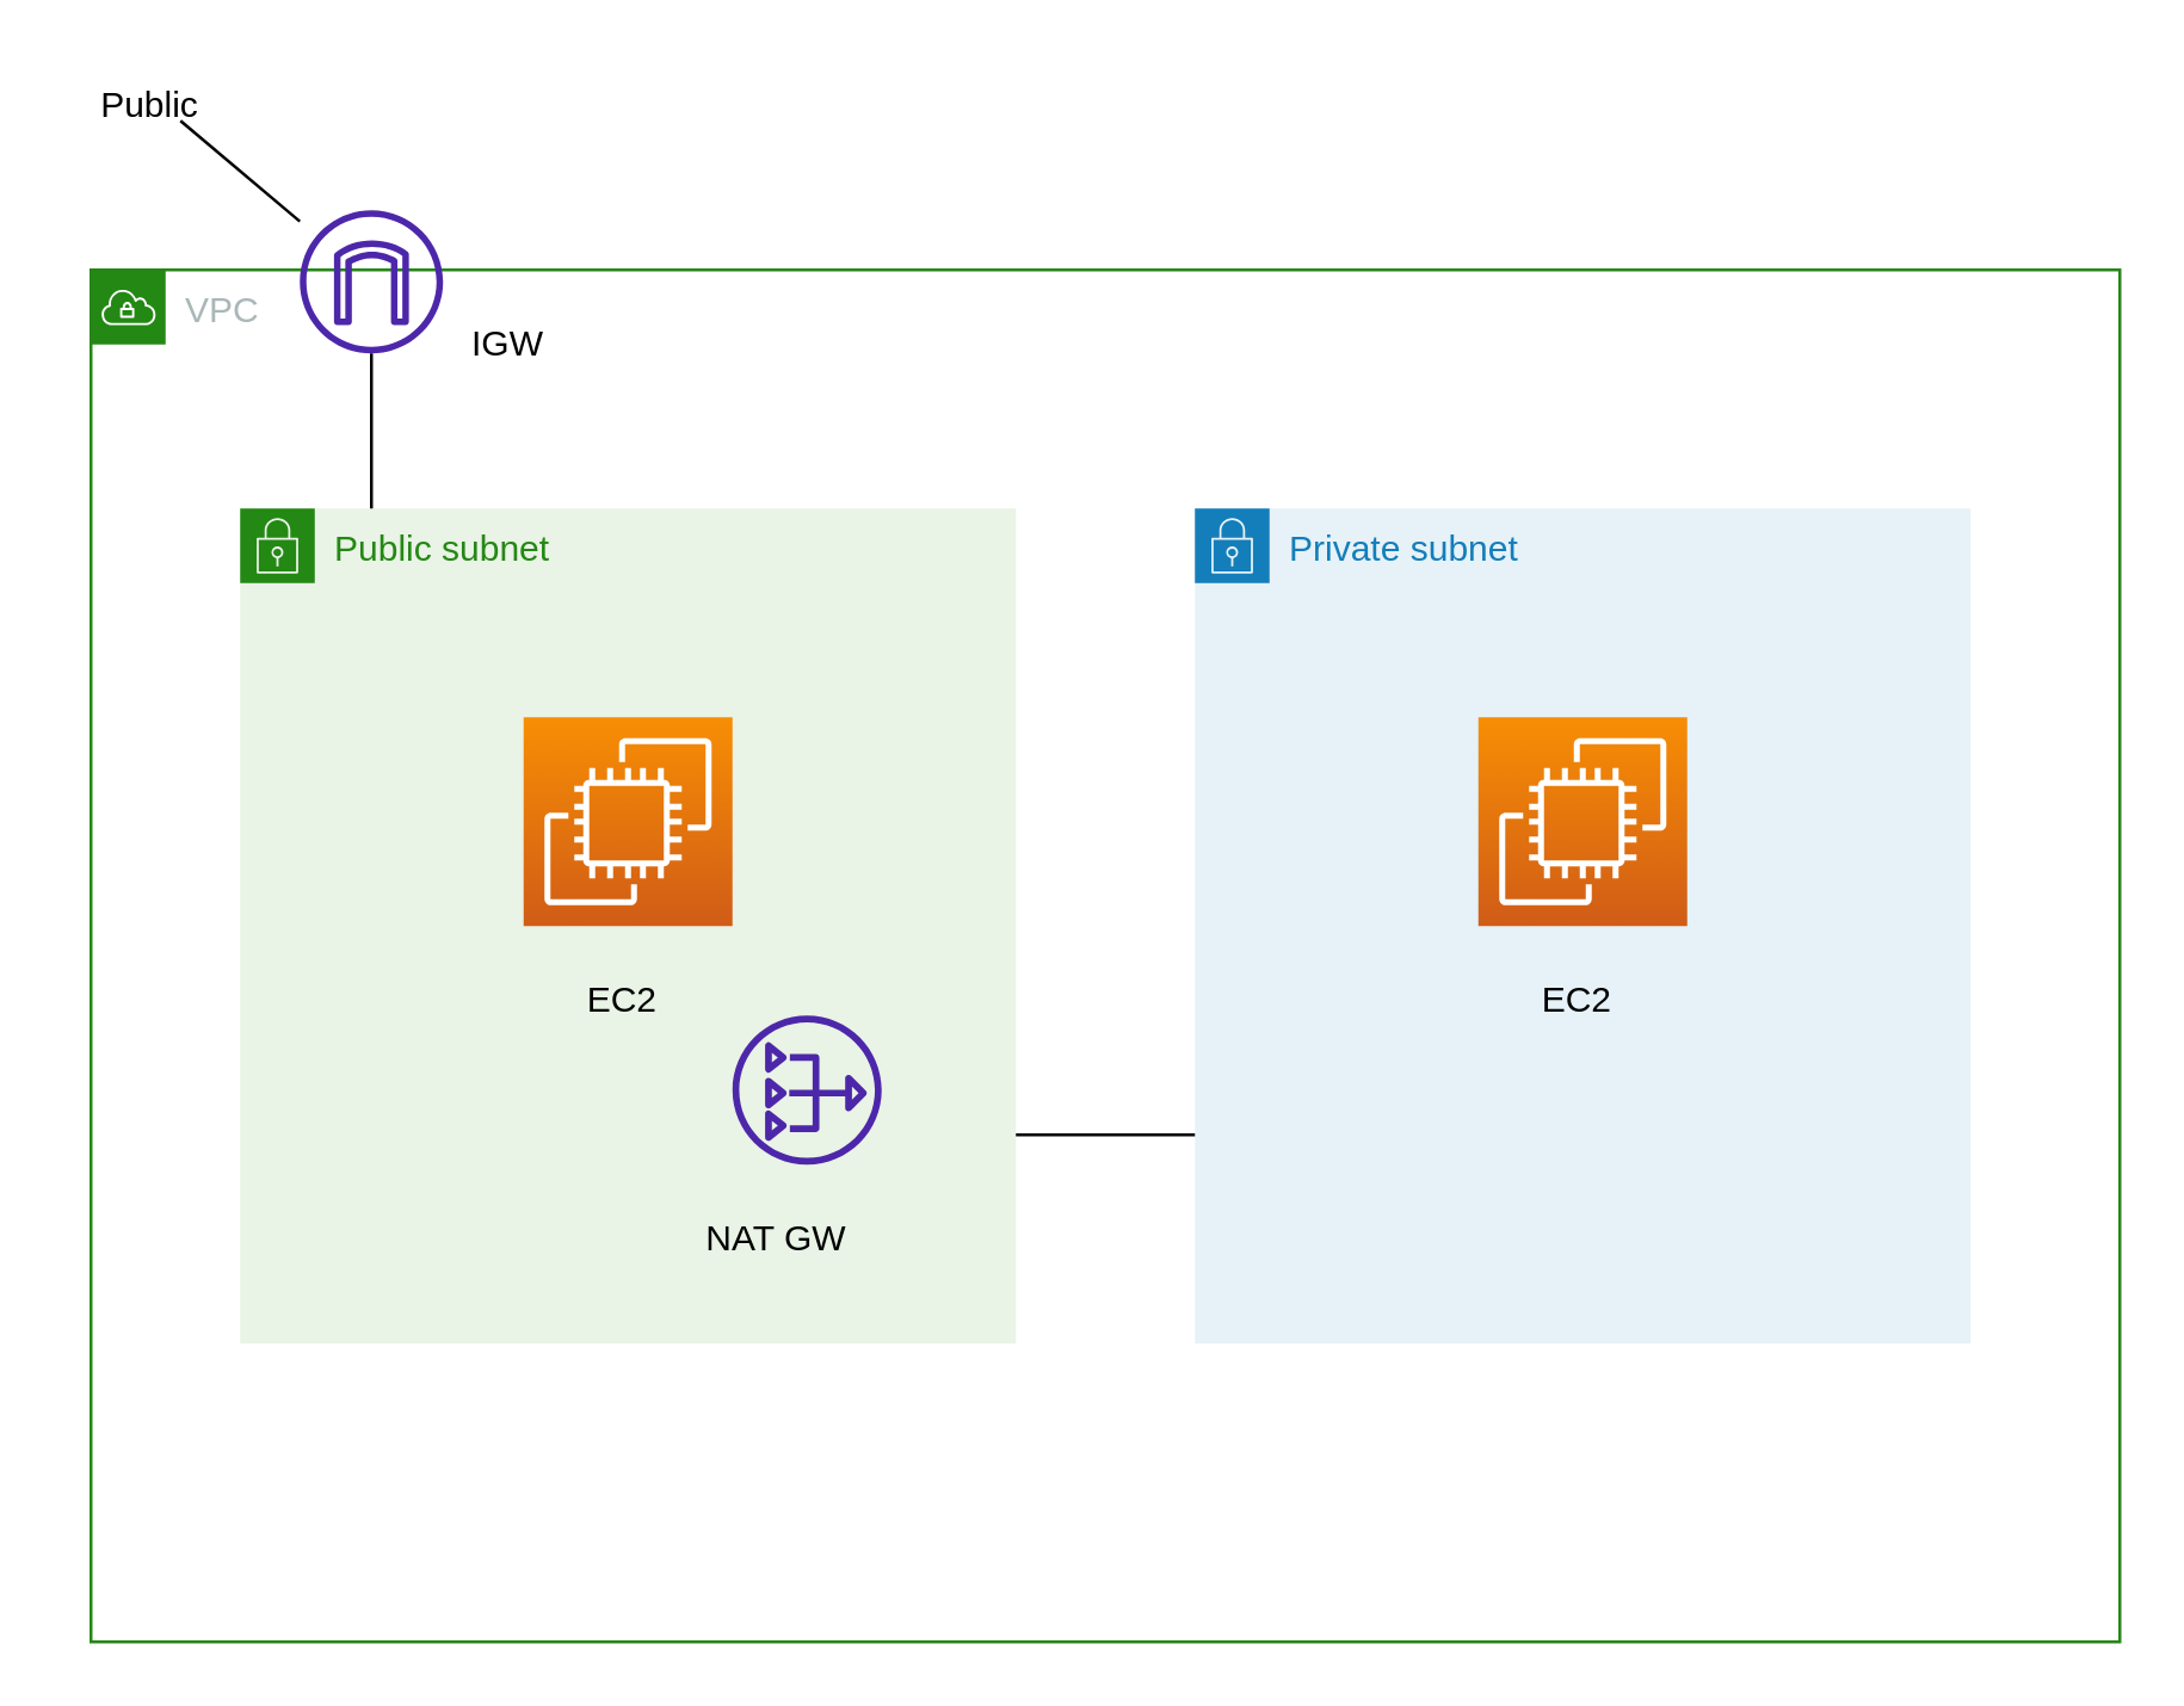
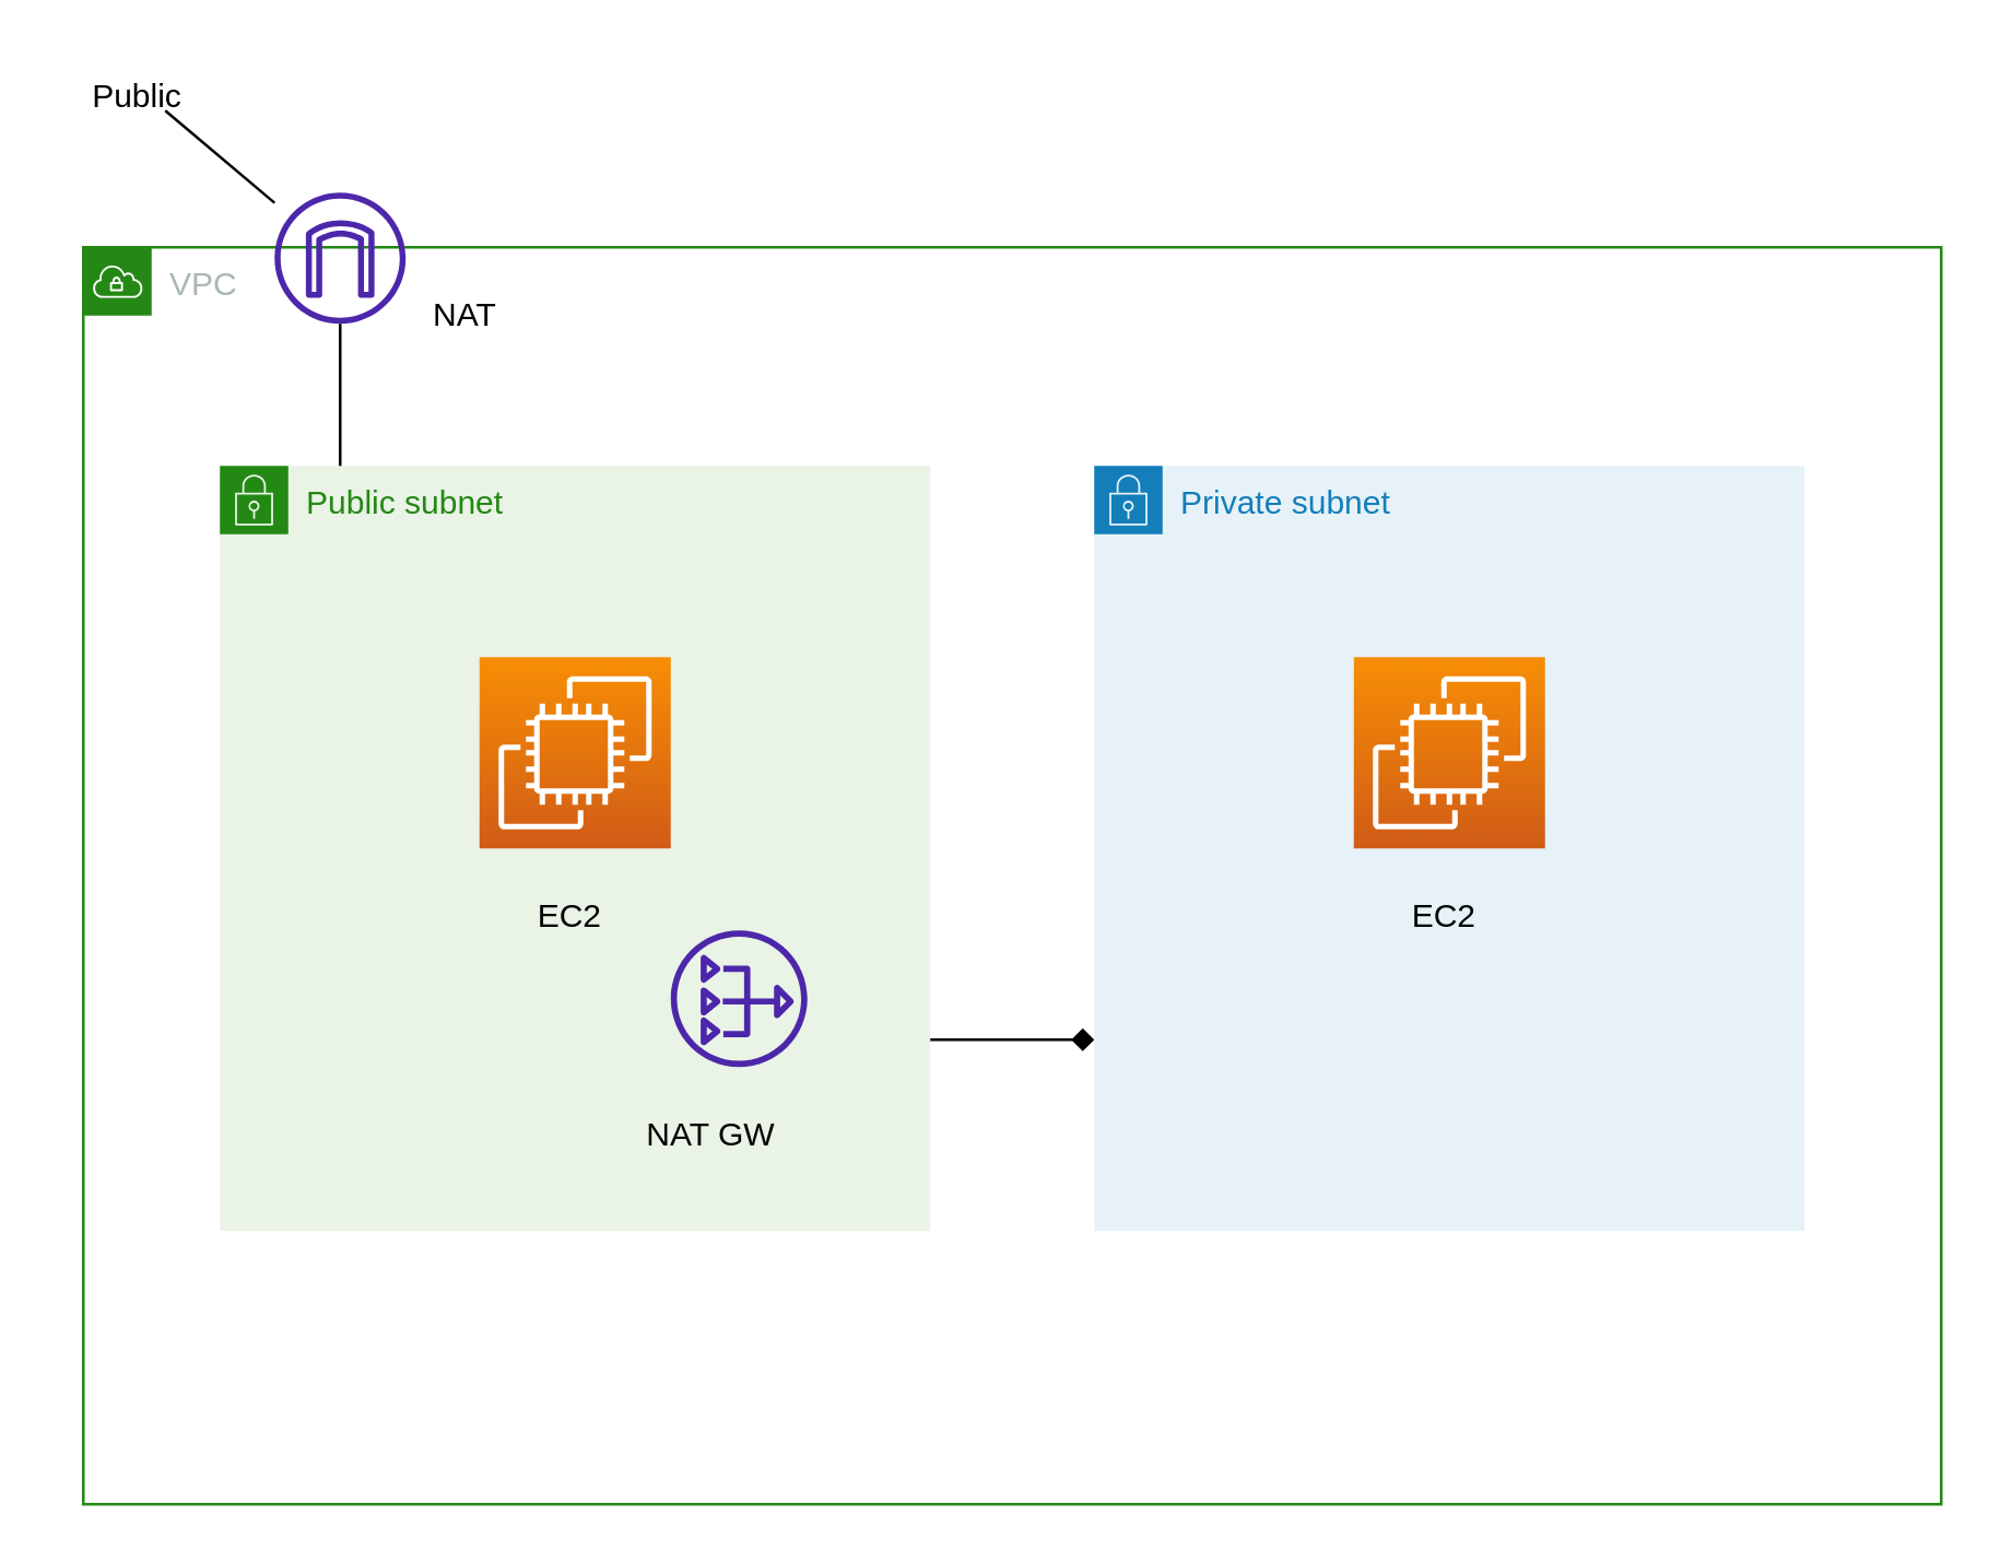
  <mxCell id="0" />
  <mxCell id="1" parent="0" />
  <mxCell id="2" value="VPC" style="points=[[0,0],[0.25,0],[0.5,0],[0.75,0],[1,0],[1,0.25],[1,0.5],[1,0.75],[1,1],[0.75,1],[0.5,1],[0.25,1],[0,1],[0,0.75],[0,0.5],[0,0.25]];outlineConnect=0;gradientColor=none;html=1;whiteSpace=wrap;fontSize=12;fontStyle=0;container=1;pointerEvents=0;collapsible=0;recursiveResize=0;shape=mxgraph.aws4.group;grIcon=mxgraph.aws4.group_vpc;strokeColor=#248814;fillColor=none;verticalAlign=top;align=left;spacingLeft=30;fontColor=#AAB7B8;dashed=0;" vertex="1" parent="1"><mxGeometry x="30" y="90" width="680" height="460" as="geometry" /></mxCell>
  <mxCell id="3" value="Private subnet" style="points=[[0,0],[0.25,0],[0.5,0],[0.75,0],[1,0],[1,0.25],[1,0.5],[1,0.75],[1,1],[0.75,1],[0.5,1],[0.25,1],[0,1],[0,0.75],[0,0.5],[0,0.25]];outlineConnect=0;gradientColor=none;html=1;whiteSpace=wrap;fontSize=12;fontStyle=0;container=1;pointerEvents=0;collapsible=0;recursiveResize=0;shape=mxgraph.aws4.group;grIcon=mxgraph.aws4.group_security_group;grStroke=0;strokeColor=#147EBA;fillColor=#E6F2F8;verticalAlign=top;align=left;spacingLeft=30;fontColor=#147EBA;dashed=0;" vertex="1" parent="2"><mxGeometry x="370" y="80" width="260" height="280" as="geometry" /></mxCell>
  <mxCell id="4" value="" style="sketch=0;points=[[0,0,0],[0.25,0,0],[0.5,0,0],[0.75,0,0],[1,0,0],[0,1,0],[0.25,1,0],[0.5,1,0],[0.75,1,0],[1,1,0],[0,0.25,0],[0,0.5,0],[0,0.75,0],[1,0.25,0],[1,0.5,0],[1,0.75,0]];outlineConnect=0;fontColor=#232F3E;gradientColor=#F78E04;gradientDirection=north;fillColor=#D05C17;strokeColor=#ffffff;dashed=0;verticalLabelPosition=bottom;verticalAlign=top;align=center;html=1;fontSize=12;fontStyle=0;aspect=fixed;shape=mxgraph.aws4.resourceIcon;resIcon=mxgraph.aws4.ec2;" vertex="1" parent="3"><mxGeometry x="95" y="70" width="70" height="70" as="geometry" /></mxCell>
  <mxCell id="5" value="EC2&amp;nbsp;" style="text;html=1;strokeColor=none;fillColor=none;align=center;verticalAlign=middle;whiteSpace=wrap;rounded=0;" vertex="1" parent="3"><mxGeometry x="100" y="150" width="60" height="30" as="geometry" /></mxCell>
  <mxCell id="6" value="Public subnet" style="points=[[0,0],[0.25,0],[0.5,0],[0.75,0],[1,0],[1,0.25],[1,0.5],[1,0.75],[1,1],[0.75,1],[0.5,1],[0.25,1],[0,1],[0,0.75],[0,0.5],[0,0.25]];outlineConnect=0;gradientColor=none;html=1;whiteSpace=wrap;fontSize=12;fontStyle=0;container=1;pointerEvents=0;collapsible=0;recursiveResize=0;shape=mxgraph.aws4.group;grIcon=mxgraph.aws4.group_security_group;grStroke=0;strokeColor=#248814;fillColor=#E9F3E6;verticalAlign=top;align=left;spacingLeft=30;fontColor=#248814;dashed=0;" vertex="1" parent="2"><mxGeometry x="50" y="80" width="260" height="280" as="geometry" /></mxCell>
  <mxCell id="7" value="" style="sketch=0;points=[[0,0,0],[0.25,0,0],[0.5,0,0],[0.75,0,0],[1,0,0],[0,1,0],[0.25,1,0],[0.5,1,0],[0.75,1,0],[1,1,0],[0,0.25,0],[0,0.5,0],[0,0.75,0],[1,0.25,0],[1,0.5,0],[1,0.75,0]];outlineConnect=0;fontColor=#232F3E;gradientColor=#F78E04;gradientDirection=north;fillColor=#D05C17;strokeColor=#ffffff;dashed=0;verticalLabelPosition=bottom;verticalAlign=top;align=center;html=1;fontSize=12;fontStyle=0;aspect=fixed;shape=mxgraph.aws4.resourceIcon;resIcon=mxgraph.aws4.ec2;" vertex="1" parent="6"><mxGeometry x="95" y="70" width="70" height="70" as="geometry" /></mxCell>
  <mxCell id="8" value="" style="sketch=0;outlineConnect=0;fontColor=#232F3E;gradientColor=none;fillColor=#4D27AA;strokeColor=none;dashed=0;verticalLabelPosition=bottom;verticalAlign=top;align=center;html=1;fontSize=12;fontStyle=0;aspect=fixed;pointerEvents=1;shape=mxgraph.aws4.nat_gateway;" vertex="1" parent="6"><mxGeometry x="165" y="170" width="50" height="50" as="geometry" /></mxCell>
  <mxCell id="9" value="NAT GW" style="text;html=1;strokeColor=none;fillColor=none;align=center;verticalAlign=middle;whiteSpace=wrap;rounded=0;" vertex="1" parent="6"><mxGeometry x="150" y="230" width="60" height="30" as="geometry" /></mxCell>
  <mxCell id="10" value="EC2&amp;nbsp;" style="text;html=1;strokeColor=none;fillColor=none;align=center;verticalAlign=middle;whiteSpace=wrap;rounded=0;" vertex="1" parent="6"><mxGeometry x="100" y="150" width="60" height="30" as="geometry" /></mxCell>
  <mxCell id="11" value="" style="sketch=0;outlineConnect=0;fontColor=#232F3E;gradientColor=none;fillColor=#4D27AA;strokeColor=none;dashed=0;verticalLabelPosition=bottom;verticalAlign=top;align=center;html=1;fontSize=12;fontStyle=0;aspect=fixed;pointerEvents=1;shape=mxgraph.aws4.internet_gateway;" vertex="1" parent="2"><mxGeometry x="70" y="-20" width="48" height="48" as="geometry" /></mxCell>
- <mxCell id="12" value="" style="endArrow=none;html=1;rounded=0;entryX=0;entryY=0.75;entryDx=0;entryDy=0;exitX=1;exitY=0.75;exitDx=0;exitDy=0;" edge="1" parent="2" source="6" target="3"><mxGeometry width="50" height="50" relative="1" as="geometry"><mxPoint x="310" y="288" as="sourcePoint" /><mxPoint x="370" y="269.053" as="targetPoint" /></mxGeometry></mxCell>
+ <mxCell id="12" value="" style="endArrow=diamond;html=1;rounded=0;entryX=0;entryY=0.75;entryDx=0;entryDy=0;exitX=1;exitY=0.75;exitDx=0;exitDy=0;" edge="1" parent="2" source="6" target="3"><mxGeometry width="50" height="50" relative="1" as="geometry"><mxPoint x="310" y="288" as="sourcePoint" /><mxPoint x="370" y="269.053" as="targetPoint" /></mxGeometry></mxCell>
  <mxCell id="13" value="" style="endArrow=none;html=1;rounded=0;" edge="1" parent="2" target="11"><mxGeometry width="50" height="50" relative="1" as="geometry"><mxPoint x="94" y="80" as="sourcePoint" /><mxPoint x="140" y="30" as="targetPoint" /></mxGeometry></mxCell>
- <mxCell id="14" value="IGW" style="text;html=1;strokeColor=none;fillColor=none;align=center;verticalAlign=middle;whiteSpace=wrap;rounded=0;" vertex="1" parent="2"><mxGeometry x="110" y="10" width="60" height="30" as="geometry" /></mxCell>
+ <mxCell id="14" value="NAT" style="text;html=1;strokeColor=none;fillColor=none;align=center;verticalAlign=middle;whiteSpace=wrap;rounded=0;" vertex="1" parent="2"><mxGeometry x="110" y="10" width="60" height="30" as="geometry" /></mxCell>
  <mxCell id="15" value="Public" style="text;html=1;strokeColor=none;fillColor=none;align=center;verticalAlign=middle;whiteSpace=wrap;rounded=0;" vertex="1" parent="1"><mxGeometry x="20" y="20" width="60" height="30" as="geometry" /></mxCell>
  <mxCell id="16" value="" style="endArrow=none;html=1;rounded=0;" edge="1" parent="1" target="11"><mxGeometry width="50" height="50" relative="1" as="geometry"><mxPoint x="60" y="40" as="sourcePoint" /><mxPoint x="110" y="-10" as="targetPoint" /></mxGeometry></mxCell>
